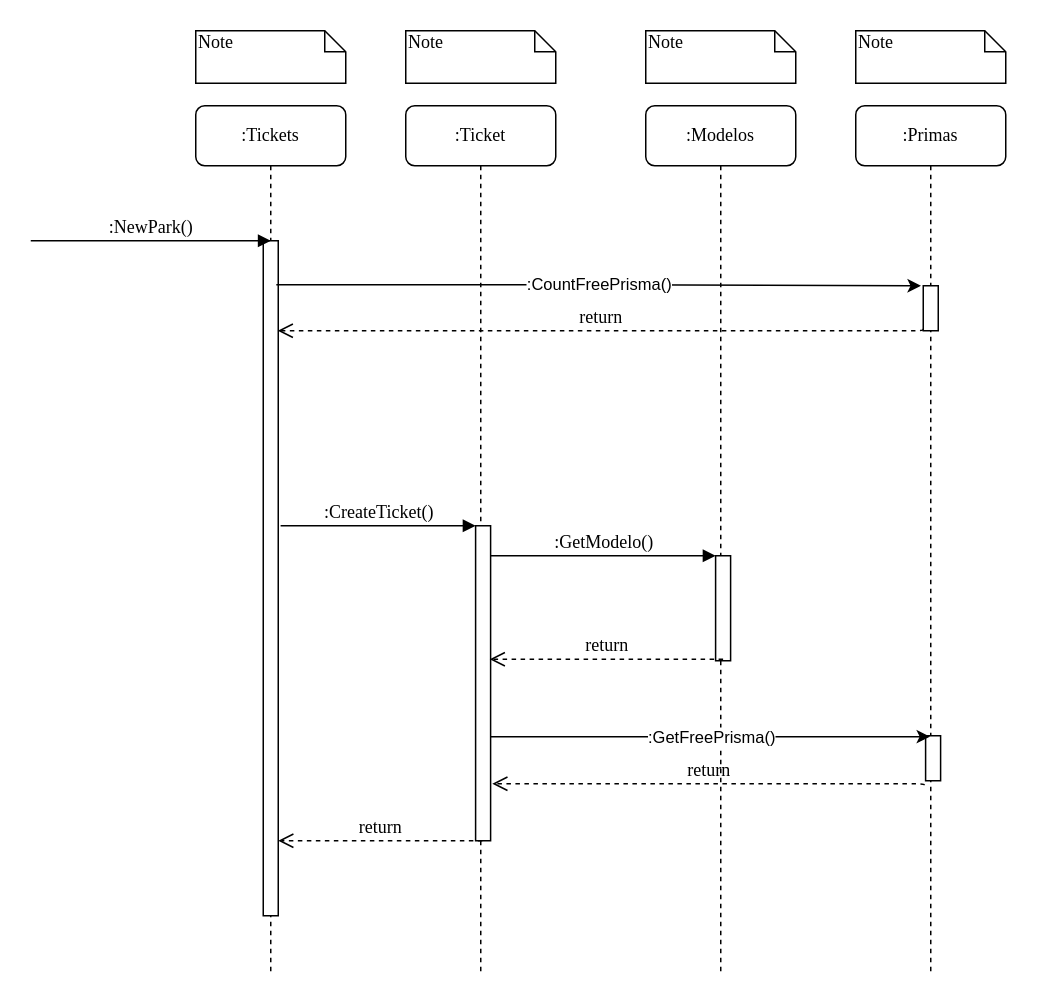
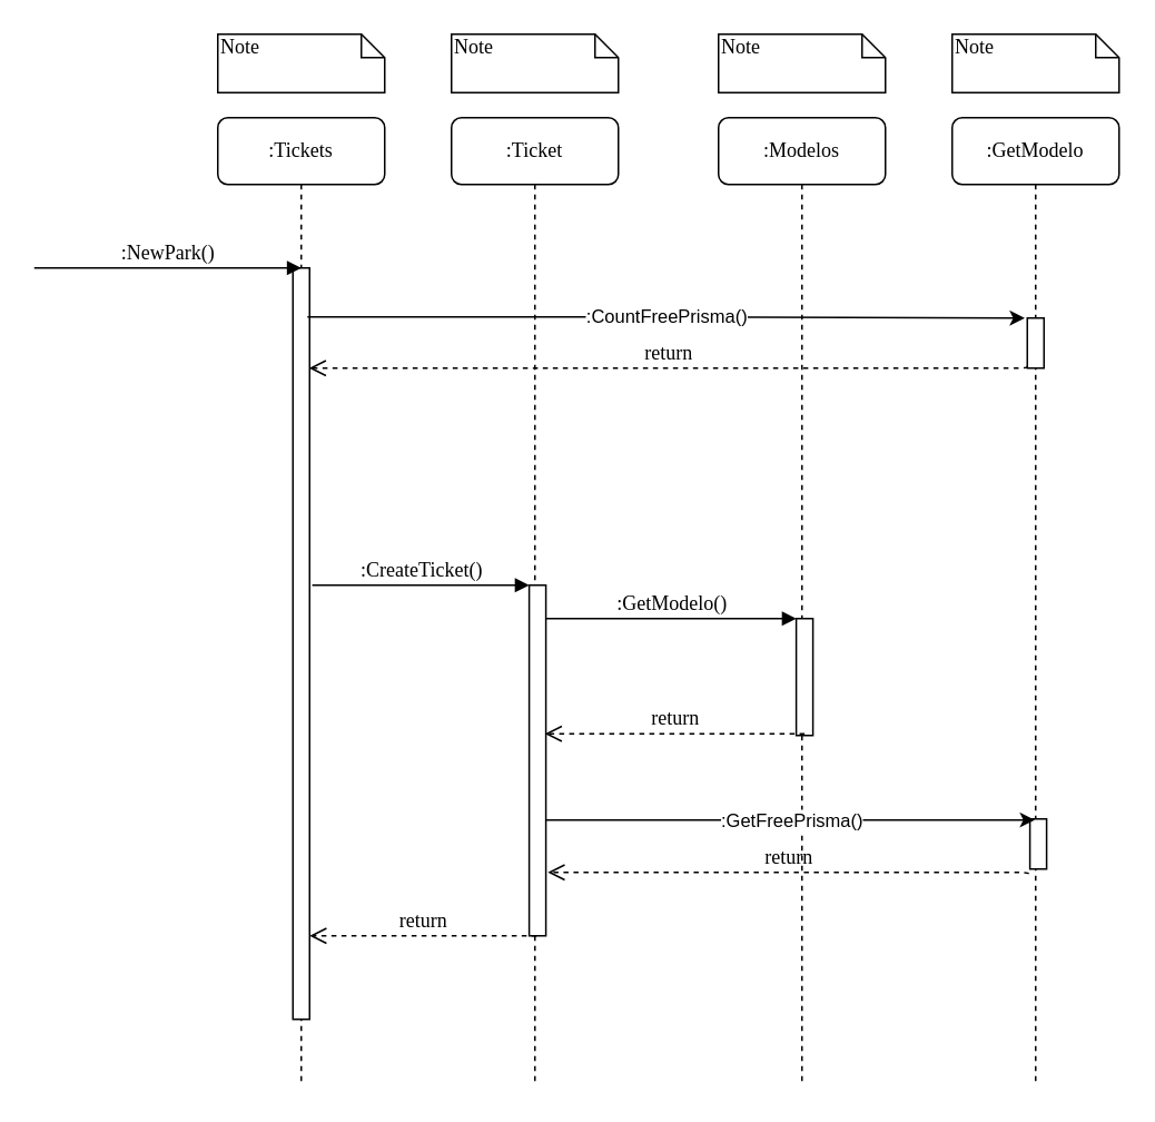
  <mxCell id="0" />
  <mxCell id="1" parent="0" />
  <mxCell id="2" value=":Ticket" style="shape=umlLifeline;perimeter=lifelinePerimeter;whiteSpace=wrap;html=1;container=1;collapsible=0;recursiveResize=0;outlineConnect=0;rounded=1;shadow=0;comic=0;labelBackgroundColor=none;strokeWidth=1;fontFamily=Verdana;fontSize=12;align=center;" parent="1" vertex="1"><mxGeometry x="270" y="70" width="100" height="580" as="geometry" /></mxCell>
  <mxCell id="3" value="" style="html=1;points=[];perimeter=orthogonalPerimeter;rounded=0;shadow=0;comic=0;labelBackgroundColor=none;strokeWidth=1;fontFamily=Verdana;fontSize=12;align=center;" parent="2" vertex="1"><mxGeometry x="46.57" y="280" width="10" height="210" as="geometry" /></mxCell>
  <mxCell id="4" value=":Modelos" style="shape=umlLifeline;perimeter=lifelinePerimeter;whiteSpace=wrap;html=1;container=1;collapsible=0;recursiveResize=0;outlineConnect=0;rounded=1;shadow=0;comic=0;labelBackgroundColor=none;strokeWidth=1;fontFamily=Verdana;fontSize=12;align=center;" parent="1" vertex="1"><mxGeometry x="430" y="70" width="100" height="580" as="geometry" /></mxCell>
  <mxCell id="5" value="" style="html=1;points=[];perimeter=orthogonalPerimeter;rounded=0;shadow=0;comic=0;labelBackgroundColor=none;strokeWidth=1;fontFamily=Verdana;fontSize=12;align=center;" parent="4" vertex="1"><mxGeometry x="46.57" y="300" width="10" height="70" as="geometry" /></mxCell>
- <mxCell id="6" value=":Primas" style="shape=umlLifeline;perimeter=lifelinePerimeter;whiteSpace=wrap;html=1;container=1;collapsible=0;recursiveResize=0;outlineConnect=0;rounded=1;shadow=0;comic=0;labelBackgroundColor=none;strokeWidth=1;fontFamily=Verdana;fontSize=12;align=center;" parent="1" vertex="1"><mxGeometry x="570" y="70" width="100" height="580" as="geometry" /></mxCell>
+ <mxCell id="6" value=":GetModelo" style="shape=umlLifeline;perimeter=lifelinePerimeter;whiteSpace=wrap;html=1;container=1;collapsible=0;recursiveResize=0;outlineConnect=0;rounded=1;shadow=0;comic=0;labelBackgroundColor=none;strokeWidth=1;fontFamily=Verdana;fontSize=12;align=center;" parent="1" vertex="1"><mxGeometry x="570" y="70" width="100" height="580" as="geometry" /></mxCell>
  <mxCell id="7" value="" style="html=1;points=[];perimeter=orthogonalPerimeter;rounded=0;shadow=0;comic=0;labelBackgroundColor=none;strokeWidth=1;fontFamily=Verdana;fontSize=12;align=center;" parent="6" vertex="1"><mxGeometry x="46.57" y="420" width="10" height="30" as="geometry" /></mxCell>
  <mxCell id="8" value="" style="html=1;points=[];perimeter=orthogonalPerimeter;rounded=0;shadow=0;comic=0;labelBackgroundColor=none;strokeWidth=1;fontFamily=Verdana;fontSize=12;align=center;" vertex="1" parent="6"><mxGeometry x="45.0" y="120" width="10" height="30" as="geometry" /></mxCell>
  <mxCell id="9" value=":Tickets" style="shape=umlLifeline;perimeter=lifelinePerimeter;whiteSpace=wrap;html=1;container=1;collapsible=0;recursiveResize=0;outlineConnect=0;rounded=1;shadow=0;comic=0;labelBackgroundColor=none;strokeWidth=1;fontFamily=Verdana;fontSize=12;align=center;" parent="1" vertex="1"><mxGeometry x="130" y="70" width="100" height="580" as="geometry" /></mxCell>
  <mxCell id="10" value="" style="html=1;points=[];perimeter=orthogonalPerimeter;rounded=0;shadow=0;comic=0;labelBackgroundColor=none;strokeWidth=1;fontFamily=Verdana;fontSize=12;align=center;" parent="9" vertex="1"><mxGeometry x="45" y="90" width="10" height="450" as="geometry" /></mxCell>
  <mxCell id="11" value=":CreateTicket()" style="html=1;verticalAlign=bottom;endArrow=block;entryX=0;entryY=0;labelBackgroundColor=none;fontFamily=Verdana;fontSize=12;edgeStyle=elbowEdgeStyle;elbow=vertical;" parent="1" target="3" edge="1"><mxGeometry relative="1" as="geometry"><mxPoint x="186.57" y="350" as="sourcePoint" /></mxGeometry></mxCell>
  <mxCell id="12" value=":GetModelo()" style="html=1;verticalAlign=bottom;endArrow=block;entryX=0;entryY=0;labelBackgroundColor=none;fontFamily=Verdana;fontSize=12;edgeStyle=elbowEdgeStyle;elbow=vertical;" parent="1" source="3" target="5" edge="1"><mxGeometry relative="1" as="geometry"><mxPoint x="401.57" y="370" as="sourcePoint" /></mxGeometry></mxCell>
  <mxCell id="13" value="Note" style="shape=note;whiteSpace=wrap;html=1;size=14;verticalAlign=top;align=left;spacingTop=-6;rounded=0;shadow=0;comic=0;labelBackgroundColor=none;strokeWidth=1;fontFamily=Verdana;fontSize=12" parent="1" vertex="1"><mxGeometry x="130" y="20" width="100" height="35" as="geometry" /></mxCell>
  <mxCell id="14" value="Note" style="shape=note;whiteSpace=wrap;html=1;size=14;verticalAlign=top;align=left;spacingTop=-6;rounded=0;shadow=0;comic=0;labelBackgroundColor=none;strokeWidth=1;fontFamily=Verdana;fontSize=12" parent="1" vertex="1"><mxGeometry x="270" y="20" width="100" height="35" as="geometry" /></mxCell>
  <mxCell id="15" value="Note" style="shape=note;whiteSpace=wrap;html=1;size=14;verticalAlign=top;align=left;spacingTop=-6;rounded=0;shadow=0;comic=0;labelBackgroundColor=none;strokeWidth=1;fontFamily=Verdana;fontSize=12" parent="1" vertex="1"><mxGeometry x="430" y="20" width="100" height="35" as="geometry" /></mxCell>
  <mxCell id="16" value="Note" style="shape=note;whiteSpace=wrap;html=1;size=14;verticalAlign=top;align=left;spacingTop=-6;rounded=0;shadow=0;comic=0;labelBackgroundColor=none;strokeWidth=1;fontFamily=Verdana;fontSize=12" parent="1" vertex="1"><mxGeometry x="570" y="20" width="100" height="35" as="geometry" /></mxCell>
  <mxCell id="17" value="return" style="html=1;verticalAlign=bottom;endArrow=open;dashed=1;endSize=8;labelBackgroundColor=none;fontFamily=Verdana;fontSize=12;edgeStyle=elbowEdgeStyle;elbow=vertical;entryX=0.843;entryY=0.488;entryDx=0;entryDy=0;entryPerimeter=0;" edge="1" parent="1"><mxGeometry relative="1" as="geometry"><mxPoint x="185" y="559.6" as="targetPoint" /><Array as="points"><mxPoint x="241.57" y="560" /><mxPoint x="241.57" y="450" /><mxPoint x="281.57" y="450" /><mxPoint x="306.57" y="560" /><mxPoint x="336.57" y="560" /></Array><mxPoint x="321.07" y="560" as="sourcePoint" /></mxGeometry></mxCell>
  <mxCell id="18" value="return" style="html=1;verticalAlign=bottom;endArrow=open;dashed=1;endSize=8;labelBackgroundColor=none;fontFamily=Verdana;fontSize=12;edgeStyle=elbowEdgeStyle;elbow=vertical;entryX=0.943;entryY=0.426;entryDx=0;entryDy=0;entryPerimeter=0;" edge="1" parent="1" target="3"><mxGeometry relative="1" as="geometry"><mxPoint x="381.57" y="455" as="targetPoint" /><Array as="points"><mxPoint x="360" y="439" /><mxPoint x="401.57" y="439" /><mxPoint x="451.57" y="450" /><mxPoint x="421.57" y="430" /><mxPoint x="436.57" y="419.5" /><mxPoint x="466.57" y="419.5" /></Array><mxPoint x="481.57" y="439" as="sourcePoint" /></mxGeometry></mxCell>
  <mxCell id="19" value=":NewPark()" style="html=1;verticalAlign=bottom;endArrow=block;labelBackgroundColor=none;fontFamily=Verdana;fontSize=12;edgeStyle=elbowEdgeStyle;elbow=vertical;" edge="1" parent="1"><mxGeometry relative="1" as="geometry"><mxPoint x="20" y="160" as="sourcePoint" /><mxPoint x="180" y="160" as="targetPoint" /></mxGeometry></mxCell>
  <mxCell id="20" value=":GetFreePrisma()" style="edgeStyle=orthogonalEdgeStyle;rounded=0;orthogonalLoop=1;jettySize=auto;html=1;entryX=0.3;entryY=0.02;entryDx=0;entryDy=0;entryPerimeter=0;" edge="1" parent="1" source="3" target="7"><mxGeometry relative="1" as="geometry"><mxPoint x="611.57" y="490" as="targetPoint" /><Array as="points"><mxPoint x="619.57" y="490" /></Array></mxGeometry></mxCell>
  <mxCell id="21" value="return" style="html=1;verticalAlign=bottom;endArrow=open;dashed=1;endSize=8;labelBackgroundColor=none;fontFamily=Verdana;fontSize=12;edgeStyle=elbowEdgeStyle;elbow=vertical;exitX=-0.1;exitY=1.1;exitDx=0;exitDy=0;exitPerimeter=0;entryX=1.114;entryY=0.818;entryDx=0;entryDy=0;entryPerimeter=0;" edge="1" parent="1" source="7" target="3"><mxGeometry relative="1" as="geometry"><mxPoint x="441.57" y="530" as="targetPoint" /><Array as="points"><mxPoint x="361.57" y="522" /><mxPoint x="531.57" y="530" /><mxPoint x="557.07" y="519.5" /><mxPoint x="587.07" y="519.5" /></Array><mxPoint x="591.57" y="530.5" as="sourcePoint" /></mxGeometry></mxCell>
  <mxCell id="22" value=":CountFreePrisma()" style="edgeStyle=orthogonalEdgeStyle;rounded=0;orthogonalLoop=1;jettySize=auto;html=1;entryX=-0.152;entryY=0.002;entryDx=0;entryDy=0;entryPerimeter=0;exitX=0.871;exitY=0.065;exitDx=0;exitDy=0;exitPerimeter=0;" edge="1" parent="1" source="10" target="8"><mxGeometry relative="1" as="geometry"><mxPoint x="493" y="190" as="targetPoint" /><mxPoint x="200" y="190" as="sourcePoint" /><Array as="points"><mxPoint x="401" y="190" /></Array></mxGeometry></mxCell>
  <mxCell id="23" value="return" style="html=1;verticalAlign=bottom;endArrow=open;dashed=1;endSize=8;labelBackgroundColor=none;fontFamily=Verdana;fontSize=12;edgeStyle=elbowEdgeStyle;elbow=vertical;entryX=0.967;entryY=0.133;entryDx=0;entryDy=0;entryPerimeter=0;exitX=0;exitY=0.956;exitDx=0;exitDy=0;exitPerimeter=0;" edge="1" parent="1" source="8" target="10"><mxGeometry relative="1" as="geometry"><mxPoint x="260" y="220" as="targetPoint" /><Array as="points"><mxPoint x="490" y="220" /><mxPoint x="540" y="231" /><mxPoint x="510" y="211" /><mxPoint x="525" y="200.5" /><mxPoint x="555" y="200.5" /></Array><mxPoint x="560" y="220" as="sourcePoint" /></mxGeometry></mxCell>
